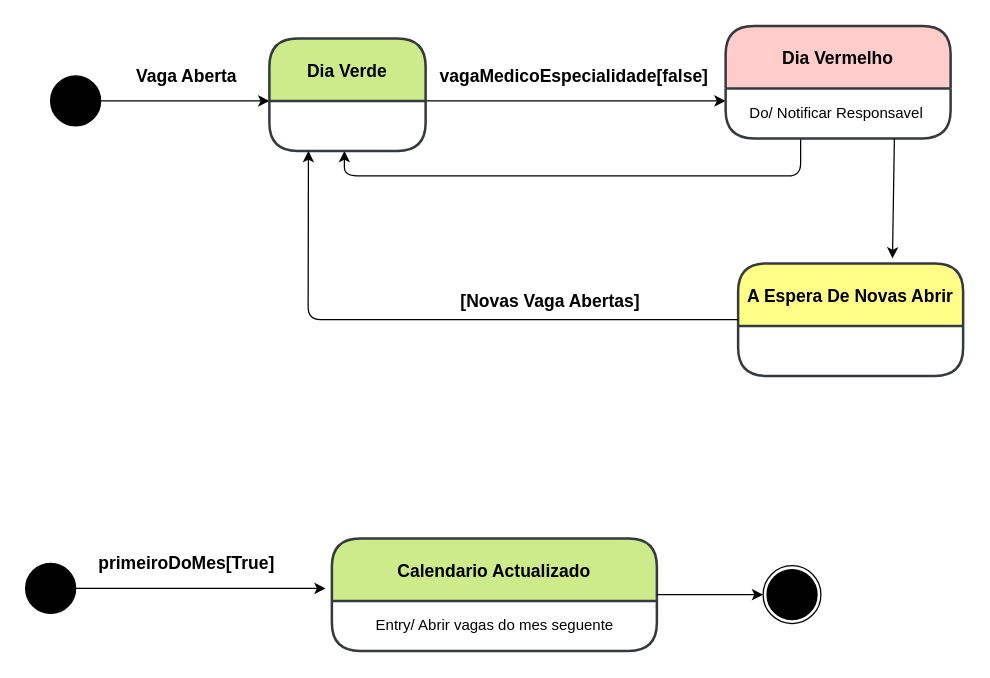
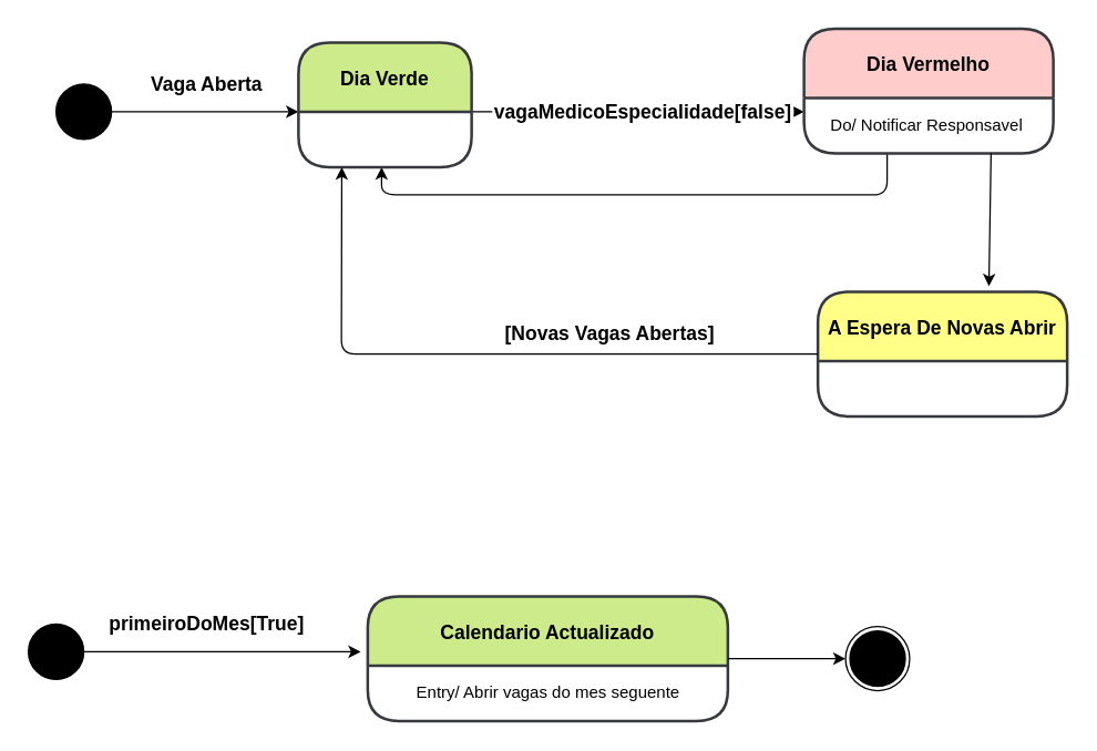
  <mxCell id="0" />
  <mxCell id="1" parent="0" />
  <mxCell id="2" value="" style="endArrow=classic;html=1;exitX=1;exitY=0.5;exitDx=0;exitDy=0;entryX=0;entryY=0.5;entryDx=0;entryDy=0;" edge="1" parent="1"><mxGeometry width="50" height="50" relative="1" as="geometry"><mxPoint x="335" y="80" as="sourcePoint" /><mxPoint x="580" y="80" as="targetPoint" /></mxGeometry></mxCell>
  <mxCell id="3" value="" style="endArrow=classic;html=1;exitX=1;exitY=0.5;exitDx=0;exitDy=0;" edge="1" parent="1" source="4"><mxGeometry width="50" height="50" relative="1" as="geometry"><mxPoint x="61" y="100" as="sourcePoint" /><mxPoint x="215" y="80" as="targetPoint" /></mxGeometry></mxCell>
  <mxCell id="4" value="" style="ellipse;whiteSpace=wrap;html=1;aspect=fixed;fillColor=#000000;" vertex="1" parent="1"><mxGeometry x="40" y="60" width="40" height="40" as="geometry" /></mxCell>
  <mxCell id="5" value="" style="endArrow=classic;html=1;exitX=0.5;exitY=1;exitDx=0;exitDy=0;" edge="1" parent="1"><mxGeometry width="50" height="50" relative="1" as="geometry"><mxPoint x="640" y="110" as="sourcePoint" /><mxPoint x="275" y="120" as="targetPoint" /><Array as="points"><mxPoint x="640" y="140" /><mxPoint x="385" y="140" /><mxPoint x="275" y="140" /></Array></mxGeometry></mxCell>
  <mxCell id="6" value="&lt;span style=&quot;font-size: 14px&quot;&gt;&lt;b&gt;Vaga Aberta&lt;/b&gt;&lt;/span&gt;" style="text;html=1;strokeColor=none;align=center;verticalAlign=middle;whiteSpace=wrap;rounded=0;fillColor=#ffffff;" vertex="1" parent="1"><mxGeometry x="100" y="50" width="98" height="20" as="geometry" /></mxCell>
- <mxCell id="7" value="&lt;span style=&quot;font-size: 14px&quot;&gt;&lt;b&gt;vagaMedicoEspecialidade[false]&lt;/b&gt;&lt;/span&gt;" style="text;html=1;strokeColor=none;align=center;verticalAlign=middle;whiteSpace=wrap;rounded=0;fillColor=#ffffff;" vertex="1" parent="1"><mxGeometry x="350" y="50" width="217.5" height="20" as="geometry" /></mxCell>
+ <mxCell id="7" value="&lt;span style=&quot;font-size: 14px&quot;&gt;&lt;b&gt;vagaMedicoEspecialidade[false]&lt;/b&gt;&lt;/span&gt;" style="text;html=1;strokeColor=none;align=center;verticalAlign=middle;whiteSpace=wrap;rounded=0;fillColor=#ffffff;" vertex="1" parent="1"><mxGeometry x="355" y="70" width="217.5" height="20" as="geometry" /></mxCell>
  <mxCell id="8" value="Dia Verde" style="swimlane;childLayout=stackLayout;horizontal=1;startSize=50;horizontalStack=0;rounded=1;fontSize=14;fontStyle=1;strokeWidth=2;resizeParent=0;resizeLast=1;shadow=0;dashed=0;align=center;fillColor=#cdeb8b;strokeColor=#36393d;" vertex="1" parent="1"><mxGeometry x="215" y="30" width="125" height="90" as="geometry" /></mxCell>
  <mxCell id="9" value="Dia Vermelho" style="swimlane;childLayout=stackLayout;horizontal=1;startSize=50;horizontalStack=0;rounded=1;fontSize=14;fontStyle=1;strokeWidth=2;resizeParent=0;resizeLast=1;shadow=0;dashed=0;align=center;fillColor=#ffcccc;strokeColor=#36393d;" vertex="1" parent="1"><mxGeometry x="580" y="20" width="180" height="90" as="geometry" /></mxCell>
  <mxCell id="10" value="Do/ Notificar Responsavel&amp;nbsp;" style="text;html=1;align=center;verticalAlign=middle;resizable=0;points=[];autosize=1;fillColor=#ffffff;" vertex="1" parent="1"><mxGeometry x="590" y="80" width="160" height="20" as="geometry" /></mxCell>
  <mxCell id="11" value="A Espera De Novas Abrir" style="swimlane;childLayout=stackLayout;horizontal=1;startSize=50;horizontalStack=0;rounded=1;fontSize=14;fontStyle=1;strokeWidth=2;resizeParent=0;resizeLast=1;shadow=0;dashed=0;align=center;fillColor=#ffff88;strokeColor=#36393d;" vertex="1" parent="1"><mxGeometry x="590" y="210" width="180" height="90" as="geometry" /></mxCell>
  <mxCell id="12" value="" style="endArrow=classic;html=1;exitX=0.75;exitY=1;exitDx=0;exitDy=0;entryX=0.686;entryY=-0.044;entryDx=0;entryDy=0;entryPerimeter=0;" edge="1" parent="1" source="9" target="11"><mxGeometry width="50" height="50" relative="1" as="geometry"><mxPoint x="450" y="210" as="sourcePoint" /><mxPoint x="500" y="160" as="targetPoint" /></mxGeometry></mxCell>
  <mxCell id="13" value="" style="endArrow=classic;html=1;exitX=0;exitY=0.5;exitDx=0;exitDy=0;entryX=0.25;entryY=1;entryDx=0;entryDy=0;" edge="1" parent="1" source="11" target="8"><mxGeometry width="50" height="50" relative="1" as="geometry"><mxPoint x="450" y="210" as="sourcePoint" /><mxPoint x="500" y="160" as="targetPoint" /><Array as="points"><mxPoint x="246" y="255" /></Array></mxGeometry></mxCell>
- <mxCell id="14" value="&lt;span style=&quot;font-size: 14px&quot;&gt;&lt;b&gt;[Novas Vaga Abertas]&lt;/b&gt;&lt;/span&gt;" style="text;html=1;strokeColor=none;align=center;verticalAlign=middle;whiteSpace=wrap;rounded=0;fillColor=#ffffff;" vertex="1" parent="1"><mxGeometry x="350" y="230" width="180" height="20" as="geometry" /></mxCell>
+ <mxCell id="14" value="&lt;span style=&quot;font-size: 14px&quot;&gt;&lt;b&gt;[Novas Vagas Abertas]&lt;/b&gt;&lt;/span&gt;" style="text;html=1;strokeColor=none;align=center;verticalAlign=middle;whiteSpace=wrap;rounded=0;fillColor=#ffffff;" vertex="1" parent="1"><mxGeometry x="350" y="230" width="180" height="20" as="geometry" /></mxCell>
  <mxCell id="15" value="" style="ellipse;whiteSpace=wrap;html=1;aspect=fixed;fillColor=#000000;" vertex="1" parent="1"><mxGeometry x="20" y="450" width="40" height="40" as="geometry" /></mxCell>
  <mxCell id="16" value="" style="endArrow=classic;html=1;exitX=1;exitY=0.5;exitDx=0;exitDy=0;" edge="1" parent="1" source="15"><mxGeometry width="50" height="50" relative="1" as="geometry"><mxPoint x="450" y="420" as="sourcePoint" /><mxPoint x="260" y="470" as="targetPoint" /></mxGeometry></mxCell>
  <mxCell id="17" value="&lt;span style=&quot;font-size: 14px&quot;&gt;&lt;b&gt;primeiroDoMes[True]&lt;/b&gt;&lt;/span&gt;" style="text;html=1;strokeColor=none;align=center;verticalAlign=middle;whiteSpace=wrap;rounded=0;fillColor=#ffffff;" vertex="1" parent="1"><mxGeometry x="69" y="440" width="160" height="20" as="geometry" /></mxCell>
  <mxCell id="18" value="Calendario Actualizado" style="swimlane;childLayout=stackLayout;horizontal=1;startSize=50;horizontalStack=0;rounded=1;fontSize=14;fontStyle=1;strokeWidth=2;resizeParent=0;resizeLast=1;shadow=0;dashed=0;align=center;fillColor=#cdeb8b;strokeColor=#36393d;" vertex="1" parent="1"><mxGeometry x="265" y="430" width="260" height="90" as="geometry" /></mxCell>
  <mxCell id="19" value="Entry/ Abrir vagas do mes seguente" style="text;html=1;align=center;verticalAlign=middle;resizable=0;points=[];autosize=1;fillColor=#ffffff;" vertex="1" parent="1"><mxGeometry x="290" y="490" width="210" height="20" as="geometry" /></mxCell>
  <mxCell id="20" value="" style="endArrow=classic;html=1;exitX=1;exitY=0.5;exitDx=0;exitDy=0;" edge="1" parent="1" source="18" target="21"><mxGeometry width="50" height="50" relative="1" as="geometry"><mxPoint x="450" y="320" as="sourcePoint" /><mxPoint x="630" y="475" as="targetPoint" /></mxGeometry></mxCell>
  <mxCell id="21" value="" style="ellipse;whiteSpace=wrap;html=1;aspect=fixed;" vertex="1" parent="1"><mxGeometry x="610" y="451.88" width="46.25" height="46.25" as="geometry" /></mxCell>
  <mxCell id="22" value="" style="ellipse;whiteSpace=wrap;html=1;aspect=fixed;fillColor=#000000;" vertex="1" parent="1"><mxGeometry x="613.13" y="455" width="40" height="40" as="geometry" /></mxCell>
